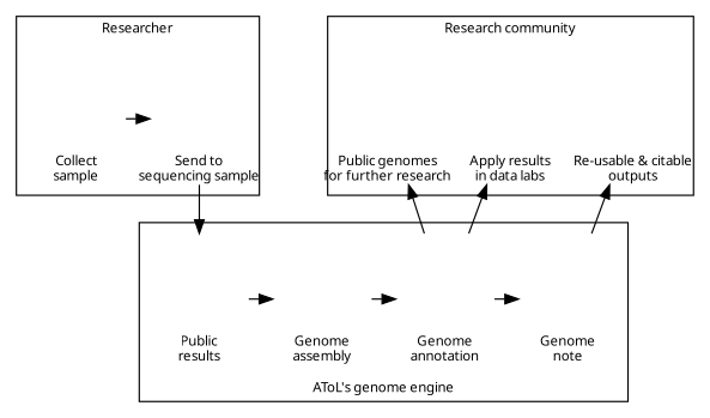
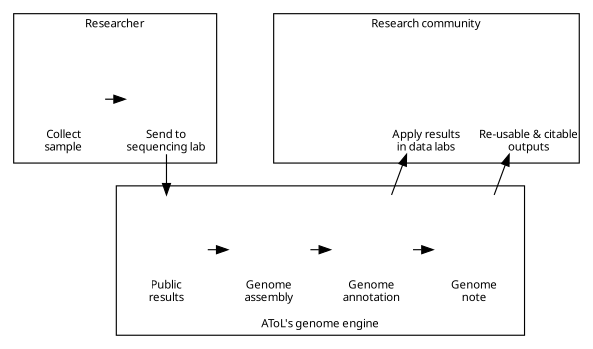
  digraph {
    bgcolor=white
    compound=true
    fontname="Noto Sans"
    fontsize=10
    splines=true
    node [fixedsize=true fontname="Noto Sans" fontsize=10 group=main labelloc=b shape=none]
    edge [fontname="Noto Sans"]
    n1 [height=1.33 label="Collect\nsample" width=1]
-   n2 [height=1.33 label="Send to\nsequencing sample" width=1]
-   n3 [height=1.33 label="Public genomes\nfor further research" width=1]
+   n2 [height=1.33 label="Send to\nsequencing lab" width=1]
    n4 [height=1.33 label="Apply results\nin data labs" width=1]
    n5 [height=1.33 label="Re-usable & citable\noutputs" width=1]
    n6 [height=1.33 label="Public\nresults" width=1 group=""]
    n7 [height=1.33 label="Genome\nassembly" width=1 group=""]
    n8 [height=1.33 label="Genome\nannotation" width=1 group=""]
    n9 [height=1.33 label="Genome\nnote" width=1 group=""]
    subgraph cluster_1 {
      label=Researcher
      subgraph sub_2 {
        label=Researcher
        rank=same
        n1
        n2
      }
    }
    subgraph cluster_3 {
      label="Research community"
      subgraph sub_4 {
        label="Research community"
        rank=same
-       n3
        n4
        n5
      }
    }
    subgraph cluster_5 {
      label="AToL's genome engine"
      labelloc=b
      subgraph sub_6 {
        label="AToL's genome engine"
        labelloc=b
        rank=same
        n6
        n7
        n8
        n9
      }
    }
    n1 -> n2
    n2 -> n6
-   n3 -> n4 [style=invis]
    n4 -> n5 [style=invis]
    n6 -> n7
    n7 -> n8
-   n8 -> n3 [constraint=false]
    n8 -> n4 [constraint=false]
    n8 -> n9
    n9 -> n5 [constraint=false]
  }
